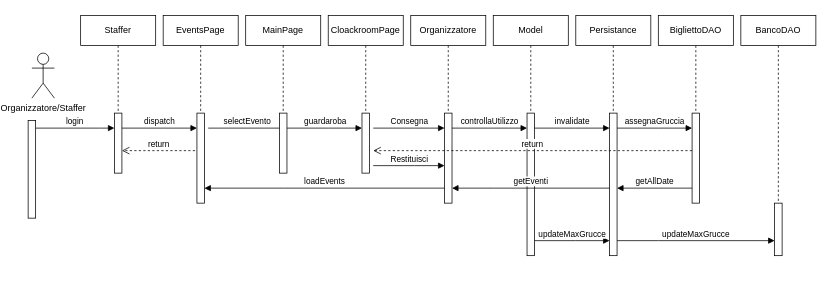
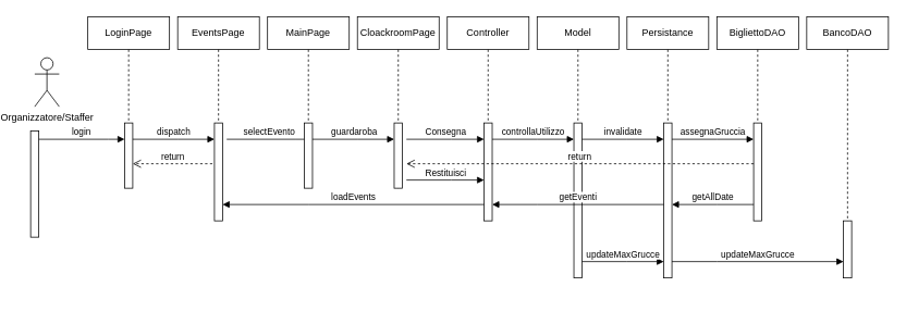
  <mxCell id="0" />
  <mxCell id="1" parent="0" />
  <mxCell id="2" value="Organizzatore/Staffer" style="shape=umlActor;verticalLabelPosition=bottom;verticalAlign=top;html=1;" vertex="1" parent="1"><mxGeometry x="25" y="70" width="30" height="60" as="geometry" /></mxCell>
  <mxCell id="3" value="" style="html=1;points=[[0,0,0,0,5],[0,1,0,0,-5],[1,0,0,0,5],[1,1,0,0,-5]];perimeter=orthogonalPerimeter;outlineConnect=0;targetShapes=umlLifeline;portConstraint=eastwest;newEdgeStyle={&quot;curved&quot;:0,&quot;rounded&quot;:0};" vertex="1" parent="1"><mxGeometry x="20" y="160" width="10" height="130" as="geometry" /></mxCell>
  <mxCell id="4" value="login" style="html=1;verticalAlign=bottom;endArrow=block;edgeStyle=elbowEdgeStyle;elbow=vertical;curved=0;rounded=0;" edge="1" parent="1"><mxGeometry x="-0.003" relative="1" as="geometry"><mxPoint x="30" y="170" as="sourcePoint" /><Array as="points"><mxPoint x="115" y="170" /></Array><mxPoint x="135" y="170" as="targetPoint" /><mxPoint as="offset" /></mxGeometry></mxCell>
  <mxCell id="5" value="" style="group" vertex="1" connectable="0" parent="1"><mxGeometry x="90" y="20" width="100" height="210" as="geometry" /></mxCell>
- <mxCell id="6" value="Staffer" style="shape=umlLifeline;perimeter=lifelinePerimeter;whiteSpace=wrap;html=1;container=0;dropTarget=0;collapsible=0;recursiveResize=0;outlineConnect=0;portConstraint=eastwest;newEdgeStyle={&quot;edgeStyle&quot;:&quot;elbowEdgeStyle&quot;,&quot;elbow&quot;:&quot;vertical&quot;,&quot;curved&quot;:0,&quot;rounded&quot;:0};" vertex="1" parent="5"><mxGeometry width="100" height="210" as="geometry" /></mxCell>
+ <mxCell id="6" value="LoginPage" style="shape=umlLifeline;perimeter=lifelinePerimeter;whiteSpace=wrap;html=1;container=0;dropTarget=0;collapsible=0;recursiveResize=0;outlineConnect=0;portConstraint=eastwest;newEdgeStyle={&quot;edgeStyle&quot;:&quot;elbowEdgeStyle&quot;,&quot;elbow&quot;:&quot;vertical&quot;,&quot;curved&quot;:0,&quot;rounded&quot;:0};" vertex="1" parent="5"><mxGeometry width="100" height="210" as="geometry" /></mxCell>
  <mxCell id="7" value="" style="html=1;points=[[0,0,0,0,5],[0,1,0,0,-5],[1,0,0,0,5],[1,1,0,0,-5]];perimeter=orthogonalPerimeter;outlineConnect=0;targetShapes=umlLifeline;portConstraint=eastwest;newEdgeStyle={&quot;curved&quot;:0,&quot;rounded&quot;:0};" vertex="1" parent="5"><mxGeometry x="45" y="130" width="10" height="80" as="geometry" /></mxCell>
  <mxCell id="8" value="return" style="html=1;verticalAlign=bottom;endArrow=open;dashed=1;endSize=8;curved=0;rounded=0;entryX=1.5;entryY=0.625;entryDx=0;entryDy=0;entryPerimeter=0;" edge="1" parent="5"><mxGeometry relative="1" as="geometry"><mxPoint x="152.5" y="180" as="sourcePoint" /><mxPoint x="55" y="180" as="targetPoint" /></mxGeometry></mxCell>
  <mxCell id="9" value="dispatch" style="html=1;verticalAlign=bottom;endArrow=block;edgeStyle=elbowEdgeStyle;elbow=vertical;curved=0;rounded=0;" edge="1" parent="1" source="7" target="12"><mxGeometry relative="1" as="geometry"><mxPoint x="150" y="170" as="sourcePoint" /><Array as="points"><mxPoint x="200" y="170" /></Array><mxPoint x="240" y="170" as="targetPoint" /></mxGeometry></mxCell>
  <mxCell id="10" value="" style="group" vertex="1" connectable="0" parent="1"><mxGeometry x="200" y="20" width="100" height="270" as="geometry" /></mxCell>
  <mxCell id="11" value="EventsPage" style="shape=umlLifeline;perimeter=lifelinePerimeter;whiteSpace=wrap;html=1;container=0;dropTarget=0;collapsible=0;recursiveResize=0;outlineConnect=0;portConstraint=eastwest;newEdgeStyle={&quot;edgeStyle&quot;:&quot;elbowEdgeStyle&quot;,&quot;elbow&quot;:&quot;vertical&quot;,&quot;curved&quot;:0,&quot;rounded&quot;:0};" vertex="1" parent="10"><mxGeometry width="100" height="210" as="geometry" /></mxCell>
  <mxCell id="12" value="" style="html=1;points=[[0,0,0,0,5],[0,1,0,0,-5],[1,0,0,0,5],[1,1,0,0,-5]];perimeter=orthogonalPerimeter;outlineConnect=0;targetShapes=umlLifeline;portConstraint=eastwest;newEdgeStyle={&quot;curved&quot;:0,&quot;rounded&quot;:0};" vertex="1" parent="10"><mxGeometry x="45" y="130" width="10" height="120" as="geometry" /></mxCell>
  <mxCell id="13" value="selectEvento" style="html=1;verticalAlign=bottom;endArrow=block;edgeStyle=elbowEdgeStyle;elbow=vertical;curved=0;rounded=0;" edge="1" parent="1"><mxGeometry x="-0.003" relative="1" as="geometry"><mxPoint x="260" y="170" as="sourcePoint" /><Array as="points"><mxPoint x="345" y="170" /></Array><mxPoint x="365" y="170" as="targetPoint" /><mxPoint as="offset" /></mxGeometry></mxCell>
  <mxCell id="14" value="" style="group" vertex="1" connectable="0" parent="1"><mxGeometry x="310" y="20" width="100" height="210" as="geometry" /></mxCell>
  <mxCell id="15" value="MainPage" style="shape=umlLifeline;perimeter=lifelinePerimeter;whiteSpace=wrap;html=1;container=0;dropTarget=0;collapsible=0;recursiveResize=0;outlineConnect=0;portConstraint=eastwest;newEdgeStyle={&quot;edgeStyle&quot;:&quot;elbowEdgeStyle&quot;,&quot;elbow&quot;:&quot;vertical&quot;,&quot;curved&quot;:0,&quot;rounded&quot;:0};" vertex="1" parent="14"><mxGeometry width="100" height="210" as="geometry" /></mxCell>
  <mxCell id="16" value="" style="html=1;points=[[0,0,0,0,5],[0,1,0,0,-5],[1,0,0,0,5],[1,1,0,0,-5]];perimeter=orthogonalPerimeter;outlineConnect=0;targetShapes=umlLifeline;portConstraint=eastwest;newEdgeStyle={&quot;curved&quot;:0,&quot;rounded&quot;:0};" vertex="1" parent="14"><mxGeometry x="45" y="130" width="10" height="80" as="geometry" /></mxCell>
  <mxCell id="17" value="guardaroba" style="html=1;verticalAlign=bottom;endArrow=block;edgeStyle=elbowEdgeStyle;elbow=vertical;curved=0;rounded=0;" edge="1" parent="1" source="16" target="41"><mxGeometry x="0.012" relative="1" as="geometry"><mxPoint x="370" y="170" as="sourcePoint" /><Array as="points"><mxPoint x="420" y="170" /></Array><mxPoint x="460" y="180" as="targetPoint" /><mxPoint as="offset" /></mxGeometry></mxCell>
  <mxCell id="18" value="" style="group" vertex="1" connectable="0" parent="1"><mxGeometry x="530" y="20" width="100" height="260" as="geometry" /></mxCell>
- <mxCell id="19" value="Organizzatore" style="shape=umlLifeline;perimeter=lifelinePerimeter;whiteSpace=wrap;html=1;container=0;dropTarget=0;collapsible=0;recursiveResize=0;outlineConnect=0;portConstraint=eastwest;newEdgeStyle={&quot;edgeStyle&quot;:&quot;elbowEdgeStyle&quot;,&quot;elbow&quot;:&quot;vertical&quot;,&quot;curved&quot;:0,&quot;rounded&quot;:0};" vertex="1" parent="18"><mxGeometry width="100" height="210" as="geometry" /></mxCell>
+ <mxCell id="19" value="Controller" style="shape=umlLifeline;perimeter=lifelinePerimeter;whiteSpace=wrap;html=1;container=0;dropTarget=0;collapsible=0;recursiveResize=0;outlineConnect=0;portConstraint=eastwest;newEdgeStyle={&quot;edgeStyle&quot;:&quot;elbowEdgeStyle&quot;,&quot;elbow&quot;:&quot;vertical&quot;,&quot;curved&quot;:0,&quot;rounded&quot;:0};" vertex="1" parent="18"><mxGeometry width="100" height="210" as="geometry" /></mxCell>
  <mxCell id="20" value="" style="html=1;points=[[0,0,0,0,5],[0,1,0,0,-5],[1,0,0,0,5],[1,1,0,0,-5]];perimeter=orthogonalPerimeter;outlineConnect=0;targetShapes=umlLifeline;portConstraint=eastwest;newEdgeStyle={&quot;curved&quot;:0,&quot;rounded&quot;:0};" vertex="1" parent="18"><mxGeometry x="45" y="130" width="10" height="120" as="geometry" /></mxCell>
  <mxCell id="21" value="Restituisci" style="html=1;verticalAlign=bottom;endArrow=block;edgeStyle=elbowEdgeStyle;elbow=vertical;curved=0;rounded=0;" edge="1" parent="18"><mxGeometry relative="1" as="geometry"><mxPoint x="-50" y="200" as="sourcePoint" /><Array as="points"><mxPoint x="5" y="200" /></Array><mxPoint x="45" y="200" as="targetPoint" /><mxPoint as="offset" /></mxGeometry></mxCell>
  <mxCell id="22" value="" style="group" vertex="1" connectable="0" parent="1"><mxGeometry x="640" y="20" width="100" height="340" as="geometry" /></mxCell>
  <mxCell id="23" value="Model" style="shape=umlLifeline;perimeter=lifelinePerimeter;whiteSpace=wrap;html=1;container=0;dropTarget=0;collapsible=0;recursiveResize=0;outlineConnect=0;portConstraint=eastwest;newEdgeStyle={&quot;edgeStyle&quot;:&quot;elbowEdgeStyle&quot;,&quot;elbow&quot;:&quot;vertical&quot;,&quot;curved&quot;:0,&quot;rounded&quot;:0};" vertex="1" parent="22"><mxGeometry width="100" height="210" as="geometry" /></mxCell>
  <mxCell id="24" value="" style="html=1;points=[[0,0,0,0,5],[0,1,0,0,-5],[1,0,0,0,5],[1,1,0,0,-5]];perimeter=orthogonalPerimeter;outlineConnect=0;targetShapes=umlLifeline;portConstraint=eastwest;newEdgeStyle={&quot;curved&quot;:0,&quot;rounded&quot;:0};" vertex="1" parent="22"><mxGeometry x="45" y="130" width="10" height="190" as="geometry" /></mxCell>
  <mxCell id="25" value="controllaUtilizzo" style="html=1;verticalAlign=bottom;endArrow=block;edgeStyle=elbowEdgeStyle;elbow=vertical;curved=0;rounded=0;" edge="1" parent="22"><mxGeometry relative="1" as="geometry"><mxPoint x="-55" y="150" as="sourcePoint" /><Array as="points"><mxPoint y="150" /></Array><mxPoint x="45" y="150" as="targetPoint" /></mxGeometry></mxCell>
  <mxCell id="26" value="updateMaxGrucce" style="html=1;verticalAlign=bottom;endArrow=block;edgeStyle=elbowEdgeStyle;elbow=horizontal;curved=0;rounded=0;" edge="1" parent="22"><mxGeometry relative="1" as="geometry"><mxPoint x="55" y="300" as="sourcePoint" /><Array as="points"><mxPoint x="110" y="300" /></Array><mxPoint x="155" y="300" as="targetPoint" /></mxGeometry></mxCell>
  <mxCell id="27" value="" style="group" vertex="1" connectable="0" parent="1"><mxGeometry x="750" y="20" width="100" height="340" as="geometry" /></mxCell>
  <mxCell id="28" value="Persistance" style="shape=umlLifeline;perimeter=lifelinePerimeter;whiteSpace=wrap;html=1;container=0;dropTarget=0;collapsible=0;recursiveResize=0;outlineConnect=0;portConstraint=eastwest;newEdgeStyle={&quot;edgeStyle&quot;:&quot;elbowEdgeStyle&quot;,&quot;elbow&quot;:&quot;vertical&quot;,&quot;curved&quot;:0,&quot;rounded&quot;:0};" vertex="1" parent="27"><mxGeometry width="100" height="210" as="geometry" /></mxCell>
  <mxCell id="29" value="" style="html=1;points=[[0,0,0,0,5],[0,1,0,0,-5],[1,0,0,0,5],[1,1,0,0,-5]];perimeter=orthogonalPerimeter;outlineConnect=0;targetShapes=umlLifeline;portConstraint=eastwest;newEdgeStyle={&quot;curved&quot;:0,&quot;rounded&quot;:0};" vertex="1" parent="27"><mxGeometry x="45" y="130" width="10" height="190" as="geometry" /></mxCell>
  <mxCell id="30" value="invalidate" style="html=1;verticalAlign=bottom;endArrow=block;edgeStyle=elbowEdgeStyle;elbow=vertical;curved=0;rounded=0;" edge="1" parent="27"><mxGeometry relative="1" as="geometry"><mxPoint x="-55" y="150" as="sourcePoint" /><Array as="points"><mxPoint y="150" /></Array><mxPoint x="45" y="150" as="targetPoint" /></mxGeometry></mxCell>
  <mxCell id="31" value="updateMaxGrucce" style="html=1;verticalAlign=bottom;endArrow=block;edgeStyle=elbowEdgeStyle;elbow=horizontal;curved=0;rounded=0;" edge="1" parent="27" target="45"><mxGeometry relative="1" as="geometry"><mxPoint x="55" y="300" as="sourcePoint" /><Array as="points"><mxPoint x="110" y="300" /></Array><mxPoint x="155" y="300" as="targetPoint" /></mxGeometry></mxCell>
  <mxCell id="32" value="" style="group" vertex="1" connectable="0" parent="1"><mxGeometry x="860" y="20" width="100" height="270" as="geometry" /></mxCell>
  <mxCell id="33" value="BigliettoDAO" style="shape=umlLifeline;perimeter=lifelinePerimeter;whiteSpace=wrap;html=1;container=0;dropTarget=0;collapsible=0;recursiveResize=0;outlineConnect=0;portConstraint=eastwest;newEdgeStyle={&quot;edgeStyle&quot;:&quot;elbowEdgeStyle&quot;,&quot;elbow&quot;:&quot;vertical&quot;,&quot;curved&quot;:0,&quot;rounded&quot;:0};" vertex="1" parent="32"><mxGeometry width="100" height="210" as="geometry" /></mxCell>
  <mxCell id="34" value="" style="html=1;points=[[0,0,0,0,5],[0,1,0,0,-5],[1,0,0,0,5],[1,1,0,0,-5]];perimeter=orthogonalPerimeter;outlineConnect=0;targetShapes=umlLifeline;portConstraint=eastwest;newEdgeStyle={&quot;curved&quot;:0,&quot;rounded&quot;:0};" vertex="1" parent="32"><mxGeometry x="45" y="130" width="10" height="120" as="geometry" /></mxCell>
  <mxCell id="35" value="assegnaGruccia" style="html=1;verticalAlign=bottom;endArrow=block;edgeStyle=elbowEdgeStyle;elbow=vertical;curved=0;rounded=0;" edge="1" parent="32"><mxGeometry relative="1" as="geometry"><mxPoint x="-55" y="150" as="sourcePoint" /><Array as="points"><mxPoint y="150" /></Array><mxPoint x="45" y="150" as="targetPoint" /></mxGeometry></mxCell>
  <mxCell id="36" value="loadEvents" style="html=1;verticalAlign=bottom;endArrow=block;edgeStyle=elbowEdgeStyle;elbow=vertical;curved=0;rounded=0;" edge="1" parent="1" source="20" target="12"><mxGeometry x="-0.003" relative="1" as="geometry"><mxPoint x="470" y="270" as="sourcePoint" /><Array as="points"><mxPoint x="360" y="250" /></Array><mxPoint x="420" y="270" as="targetPoint" /><mxPoint as="offset" /></mxGeometry></mxCell>
  <mxCell id="37" value="getEventi" style="html=1;verticalAlign=bottom;endArrow=block;edgeStyle=elbowEdgeStyle;elbow=vertical;curved=0;rounded=0;" edge="1" parent="1" source="29" target="20"><mxGeometry relative="1" as="geometry"><mxPoint x="595" y="180" as="sourcePoint" /><Array as="points"><mxPoint x="640" y="250" /></Array><mxPoint x="695" y="180" as="targetPoint" /></mxGeometry></mxCell>
  <mxCell id="38" value="getAllDate" style="html=1;verticalAlign=bottom;endArrow=block;edgeStyle=elbowEdgeStyle;elbow=vertical;curved=0;rounded=0;" edge="1" parent="1" source="34" target="29"><mxGeometry x="-0.003" relative="1" as="geometry"><mxPoint x="585" y="260" as="sourcePoint" /><Array as="points"><mxPoint x="860" y="250" /></Array><mxPoint x="365" y="260" as="targetPoint" /><mxPoint as="offset" /></mxGeometry></mxCell>
  <mxCell id="39" value="" style="group" vertex="1" connectable="0" parent="1"><mxGeometry x="420" y="20" width="100" height="260" as="geometry" /></mxCell>
  <mxCell id="40" value="CloackroomPage" style="shape=umlLifeline;perimeter=lifelinePerimeter;whiteSpace=wrap;html=1;container=0;dropTarget=0;collapsible=0;recursiveResize=0;outlineConnect=0;portConstraint=eastwest;newEdgeStyle={&quot;edgeStyle&quot;:&quot;elbowEdgeStyle&quot;,&quot;elbow&quot;:&quot;vertical&quot;,&quot;curved&quot;:0,&quot;rounded&quot;:0};" vertex="1" parent="39"><mxGeometry width="100" height="210" as="geometry" /></mxCell>
  <mxCell id="41" value="" style="html=1;points=[[0,0,0,0,5],[0,1,0,0,-5],[1,0,0,0,5],[1,1,0,0,-5]];perimeter=orthogonalPerimeter;outlineConnect=0;targetShapes=umlLifeline;portConstraint=eastwest;newEdgeStyle={&quot;curved&quot;:0,&quot;rounded&quot;:0};" vertex="1" parent="39"><mxGeometry x="45" y="130" width="10" height="80" as="geometry" /></mxCell>
  <mxCell id="42" value="Consegna" style="html=1;verticalAlign=bottom;endArrow=block;edgeStyle=elbowEdgeStyle;elbow=vertical;curved=0;rounded=0;" edge="1" parent="39" target="20"><mxGeometry relative="1" as="geometry"><mxPoint x="60" y="150" as="sourcePoint" /><Array as="points"><mxPoint x="115" y="150" /></Array><mxPoint x="160" y="150" as="targetPoint" /><mxPoint as="offset" /></mxGeometry></mxCell>
  <mxCell id="43" value="" style="group" vertex="1" connectable="0" parent="1"><mxGeometry x="970" y="20" width="100" height="320" as="geometry" /></mxCell>
  <mxCell id="44" value="BancoDAO" style="shape=umlLifeline;perimeter=lifelinePerimeter;whiteSpace=wrap;html=1;container=0;dropTarget=0;collapsible=0;recursiveResize=0;outlineConnect=0;portConstraint=eastwest;newEdgeStyle={&quot;edgeStyle&quot;:&quot;elbowEdgeStyle&quot;,&quot;elbow&quot;:&quot;vertical&quot;,&quot;curved&quot;:0,&quot;rounded&quot;:0};" vertex="1" parent="43"><mxGeometry width="100" height="280" as="geometry" /></mxCell>
  <mxCell id="45" value="" style="html=1;points=[[0,0,0,0,5],[0,1,0,0,-5],[1,0,0,0,5],[1,1,0,0,-5]];perimeter=orthogonalPerimeter;outlineConnect=0;targetShapes=umlLifeline;portConstraint=eastwest;newEdgeStyle={&quot;curved&quot;:0,&quot;rounded&quot;:0};" vertex="1" parent="43"><mxGeometry x="45" y="250" width="10" height="70" as="geometry" /></mxCell>
  <mxCell id="46" value="return" style="html=1;verticalAlign=bottom;endArrow=open;dashed=1;endSize=8;curved=0;rounded=0;entryX=1.5;entryY=0.625;entryDx=0;entryDy=0;entryPerimeter=0;" edge="1" parent="1" source="34" target="41"><mxGeometry relative="1" as="geometry"><mxPoint x="900" y="210" as="sourcePoint" /><mxPoint x="820" y="210" as="targetPoint" /></mxGeometry></mxCell>
